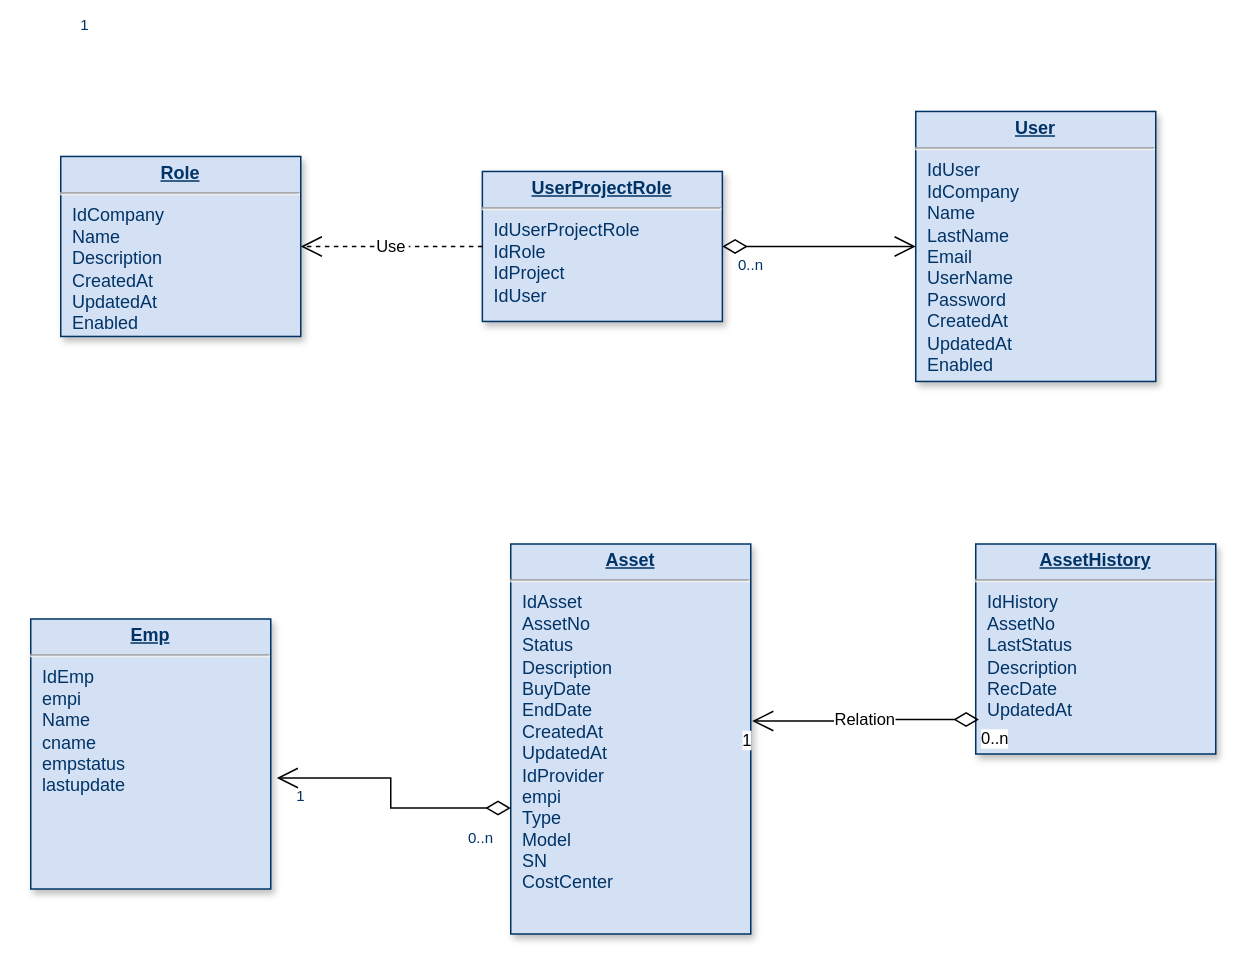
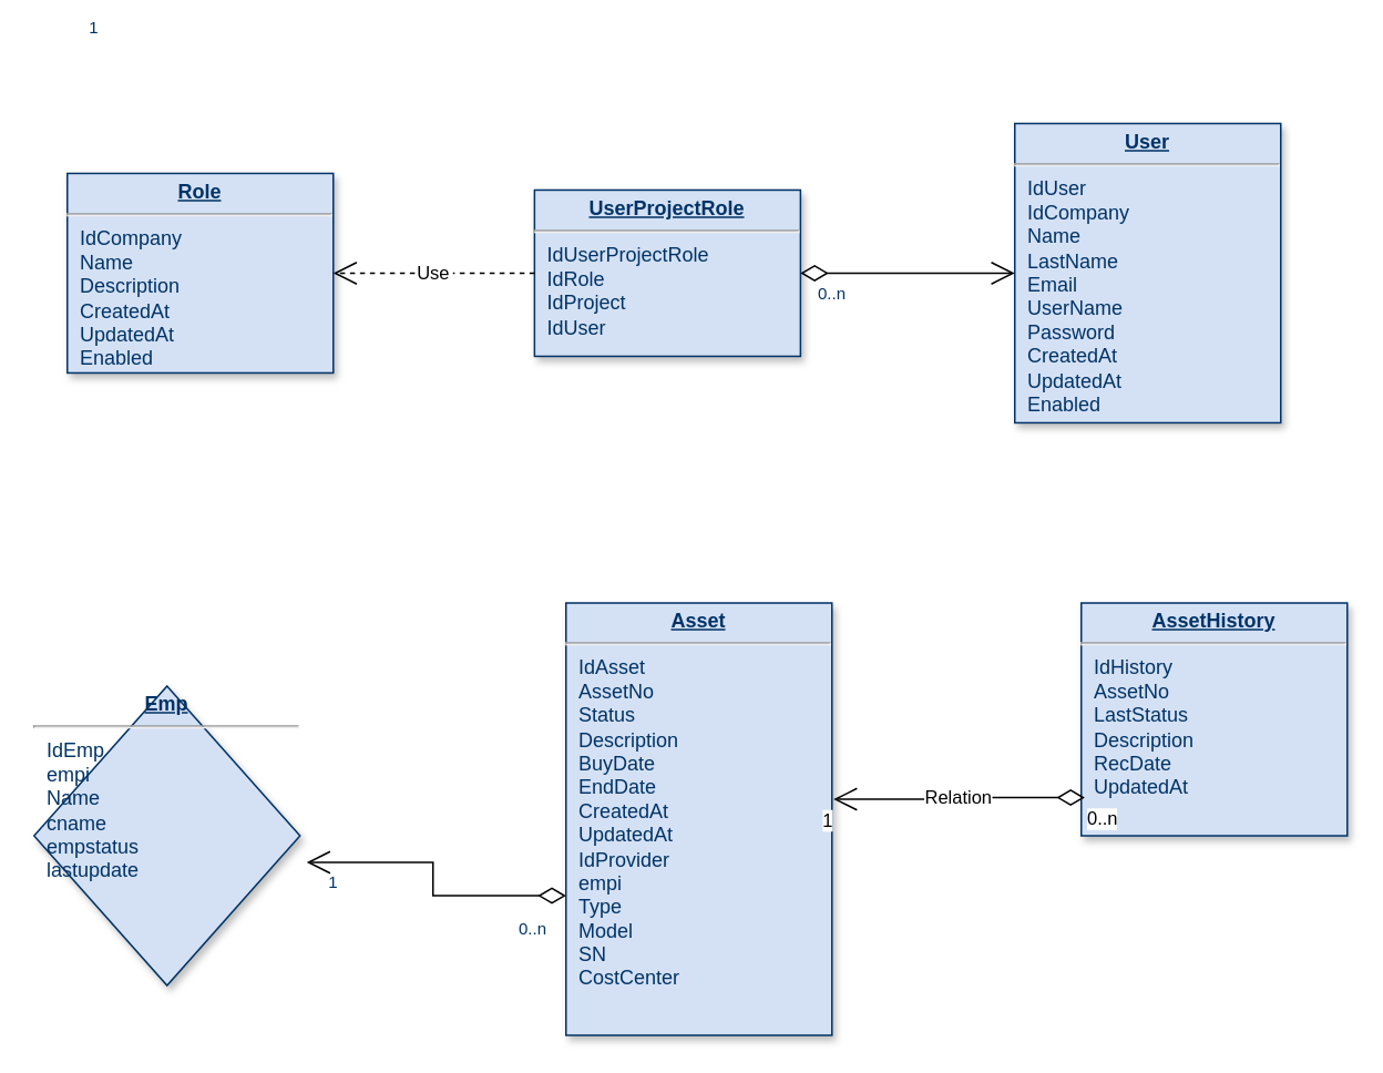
  <mxCell id="0" />
  <mxCell id="1" parent="0" />
  <mxCell id="2" value="&lt;p style=&quot;margin: 0px; margin-top: 4px; text-align: center; text-decoration: underline;&quot;&gt;&lt;strong&gt;Role&lt;/strong&gt;&lt;/p&gt;&lt;hr /&gt;&lt;p style=&quot;margin: 0px; margin-left: 8px;&quot;&gt;IdCompany&lt;br /&gt;Name&lt;/p&gt;&lt;p style=&quot;margin: 0px; margin-left: 8px;&quot;&gt;Description&lt;/p&gt;&lt;p style=&quot;margin: 0px; margin-left: 8px;&quot;&gt;CreatedAt&lt;/p&gt;&lt;p style=&quot;margin: 0px; margin-left: 8px;&quot;&gt;UpdatedAt&lt;/p&gt;&lt;p style=&quot;margin: 0px; margin-left: 8px;&quot;&gt;Enabled&lt;/p&gt;" style="verticalAlign=top;align=left;overflow=fill;fontSize=12;fontFamily=Helvetica;html=1;strokeColor=#003366;shadow=1;fillColor=#D4E1F5;fontColor=#003366" parent="1" vertex="1"><mxGeometry x="40" y="50.64" width="160" height="120" as="geometry" /></mxCell>
  <mxCell id="3" value="&lt;p style=&quot;margin: 0px; margin-top: 4px; text-align: center; text-decoration: underline;&quot;&gt;&lt;strong&gt;User&lt;/strong&gt;&lt;/p&gt;&lt;hr /&gt;&lt;p style=&quot;margin: 0px; margin-left: 8px;&quot;&gt;IdUser&lt;/p&gt;&lt;p style=&quot;margin: 0px; margin-left: 8px;&quot;&gt;IdCompany&lt;/p&gt;&lt;p style=&quot;margin: 0px; margin-left: 8px;&quot;&gt;Name&lt;/p&gt;&lt;p style=&quot;margin: 0px; margin-left: 8px;&quot;&gt;LastName&lt;/p&gt;&lt;p style=&quot;margin: 0px; margin-left: 8px;&quot;&gt;Email&lt;/p&gt;&lt;p style=&quot;margin: 0px; margin-left: 8px;&quot;&gt;UserName&lt;/p&gt;&lt;p style=&quot;margin: 0px; margin-left: 8px;&quot;&gt;Password&lt;/p&gt;&lt;p style=&quot;margin: 0px; margin-left: 8px;&quot;&gt;CreatedAt&lt;/p&gt;&lt;p style=&quot;margin: 0px; margin-left: 8px;&quot;&gt;UpdatedAt&lt;/p&gt;&lt;p style=&quot;margin: 0px; margin-left: 8px;&quot;&gt;Enabled&lt;/p&gt;" style="verticalAlign=top;align=left;overflow=fill;fontSize=12;fontFamily=Helvetica;html=1;strokeColor=#003366;shadow=1;fillColor=#D4E1F5;fontColor=#003366" parent="1" vertex="1"><mxGeometry x="610" y="20.64" width="160.0" height="180" as="geometry" /></mxCell>
  <mxCell id="4" value="&lt;p style=&quot;margin: 0px; margin-top: 4px; text-align: center; text-decoration: underline;&quot;&gt;&lt;strong&gt;UserProjectRole&lt;/strong&gt;&lt;/p&gt;&lt;hr /&gt;&lt;p style=&quot;margin: 0px; margin-left: 8px;&quot;&gt;IdUserProjectRole&lt;/p&gt;&lt;p style=&quot;margin: 0px; margin-left: 8px;&quot;&gt;IdRole&lt;/p&gt;&lt;p style=&quot;margin: 0px; margin-left: 8px;&quot;&gt;IdProject&lt;/p&gt;&lt;p style=&quot;margin: 0px; margin-left: 8px;&quot;&gt;IdUser&lt;/p&gt;" style="verticalAlign=top;align=left;overflow=fill;fontSize=12;fontFamily=Helvetica;html=1;strokeColor=#003366;shadow=1;fillColor=#D4E1F5;fontColor=#003366" parent="1" vertex="1"><mxGeometry x="321.08" y="60.64" width="160" height="100" as="geometry" /></mxCell>
  <mxCell id="5" value="&lt;p style=&quot;margin: 0px ; margin-top: 4px ; text-align: center ; text-decoration: underline&quot;&gt;&lt;strong&gt;Asset&lt;/strong&gt;&lt;/p&gt;&lt;hr&gt;&lt;p style=&quot;margin: 0px 0px 0px 8px&quot;&gt;IdAsset&lt;/p&gt;&lt;p style=&quot;margin: 0px 0px 0px 8px&quot;&gt;AssetNo&lt;/p&gt;&lt;p style=&quot;margin: 0px 0px 0px 8px&quot;&gt;S&lt;span&gt;tatus&lt;/span&gt;&lt;/p&gt;&lt;p style=&quot;margin: 0px 0px 0px 8px&quot;&gt;Description&lt;/p&gt;&lt;p style=&quot;margin: 0px 0px 0px 8px&quot;&gt;BuyDate&lt;/p&gt;&lt;p style=&quot;margin: 0px 0px 0px 8px&quot;&gt;EndDate&lt;/p&gt;&lt;p style=&quot;margin: 0px 0px 0px 8px&quot;&gt;CreatedAt&lt;/p&gt;&lt;p style=&quot;margin: 0px 0px 0px 8px&quot;&gt;UpdatedAt&lt;/p&gt;&lt;p style=&quot;margin: 0px 0px 0px 8px&quot;&gt;IdProvider&lt;br&gt;&lt;/p&gt;&lt;p style=&quot;margin: 0px 0px 0px 8px&quot;&gt;empi&lt;/p&gt;&lt;p style=&quot;margin: 0px 0px 0px 8px&quot;&gt;Type&lt;/p&gt;&lt;p style=&quot;margin: 0px 0px 0px 8px&quot;&gt;Model&lt;/p&gt;&lt;p style=&quot;margin: 0px 0px 0px 8px&quot;&gt;SN&lt;/p&gt;&lt;p style=&quot;margin: 0px 0px 0px 8px&quot;&gt;CostCenter&lt;/p&gt;&lt;p style=&quot;margin: 0px 0px 0px 8px&quot;&gt;&lt;br&gt;&lt;/p&gt;" style="verticalAlign=top;align=left;overflow=fill;fontSize=12;fontFamily=Helvetica;html=1;strokeColor=#003366;shadow=1;fillColor=#D4E1F5;fontColor=#003366" parent="1" vertex="1"><mxGeometry x="340" y="309" width="160" height="260" as="geometry" /></mxCell>
  <mxCell id="6" value="&lt;p style=&quot;margin: 0px ; margin-top: 4px ; text-align: center ; text-decoration: underline&quot;&gt;&lt;b&gt;AssetHistory&lt;/b&gt;&lt;/p&gt;&lt;hr&gt;&lt;p style=&quot;margin: 0px ; margin-left: 8px&quot;&gt;IdHistory&lt;/p&gt;&lt;p style=&quot;margin: 0px ; margin-left: 8px&quot;&gt;AssetNo&lt;/p&gt;&lt;p style=&quot;margin: 0px ; margin-left: 8px&quot;&gt;LastStatus&lt;/p&gt;&lt;p style=&quot;margin: 0px ; margin-left: 8px&quot;&gt;Description&lt;/p&gt;&lt;p style=&quot;margin: 0px ; margin-left: 8px&quot;&gt;RecDate&lt;/p&gt;&lt;p style=&quot;margin: 0px ; margin-left: 8px&quot;&gt;UpdatedAt&lt;/p&gt;&lt;p style=&quot;margin: 0px ; margin-left: 8px&quot;&gt;&lt;br&gt;&lt;/p&gt;" style="verticalAlign=top;align=left;overflow=fill;fontSize=12;fontFamily=Helvetica;html=1;strokeColor=#003366;shadow=1;fillColor=#D4E1F5;fontColor=#003366" parent="1" vertex="1"><mxGeometry x="650" y="309" width="160" height="140" as="geometry" /></mxCell>
  <mxCell id="7" value="" style="endArrow=open;endSize=12;startArrow=diamondThin;startSize=14;startFill=0;edgeStyle=orthogonalEdgeStyle;rounded=0" parent="1" source="4" target="3" edge="1"><mxGeometry x="519.36" y="180" as="geometry"><mxPoint x="249.36" y="139" as="sourcePoint" /><mxPoint x="409.36" y="139" as="targetPoint" /></mxGeometry></mxCell>
  <mxCell id="8" value="0..n" style="resizable=0;align=left;verticalAlign=top;labelBackgroundColor=#ffffff;fontSize=10;strokeColor=#003366;shadow=1;fillColor=#D4E1F5;fontColor=#003366" parent="7" connectable="0" vertex="1"><mxGeometry x="-1" relative="1" as="geometry"><mxPoint x="8.92" as="offset" /></mxGeometry></mxCell>
  <mxCell id="9" value="1" style="resizable=0;align=right;verticalAlign=top;labelBackgroundColor=#ffffff;fontSize=10;strokeColor=#003366;shadow=1;fillColor=#D4E1F5;fontColor=#003366" parent="7" connectable="0" vertex="1"><mxGeometry x="1" relative="1" as="geometry"><mxPoint x="-550" y="-160.0" as="offset" /></mxGeometry></mxCell>
  <mxCell id="10" value="" style="endArrow=open;endSize=12;startArrow=diamondThin;startSize=14;startFill=0;edgeStyle=orthogonalEdgeStyle;exitX=0;exitY=0.677;rounded=0;entryX=1.025;entryY=0.589;entryDx=0;entryDy=0;entryPerimeter=0;exitDx=0;exitDy=0;exitPerimeter=0;" parent="1" source="5" target="14" edge="1"><mxGeometry x="1209.36" y="170" as="geometry"><mxPoint x="900" y="681.5" as="sourcePoint" /><mxPoint x="1099.36" y="129" as="targetPoint" /></mxGeometry></mxCell>
  <mxCell id="11" value="0..n" style="resizable=0;align=left;verticalAlign=top;labelBackgroundColor=#ffffff;fontSize=10;strokeColor=#003366;shadow=1;fillColor=#D4E1F5;fontColor=#003366" parent="10" connectable="0" vertex="1"><mxGeometry x="-1" relative="1" as="geometry"><mxPoint x="-30" y="7.5" as="offset" /></mxGeometry></mxCell>
  <mxCell id="12" value="1" style="resizable=0;align=right;verticalAlign=top;labelBackgroundColor=#ffffff;fontSize=10;strokeColor=#003366;shadow=1;fillColor=#D4E1F5;fontColor=#003366" parent="10" connectable="0" vertex="1"><mxGeometry x="1" relative="1" as="geometry"><mxPoint x="20" as="offset" /></mxGeometry></mxCell>
  <mxCell id="13" value="Use" style="endArrow=open;endSize=12;dashed=1" parent="1" source="4" target="2" edge="1"><mxGeometry x="430" y="50" as="geometry"><mxPoint x="160" y="9" as="sourcePoint" /><mxPoint x="320" y="9" as="targetPoint" /></mxGeometry></mxCell>
- <mxCell id="14" value="&lt;p style=&quot;margin: 0px ; margin-top: 4px ; text-align: center ; text-decoration: underline&quot;&gt;&lt;b&gt;Emp&lt;/b&gt;&lt;/p&gt;&lt;hr&gt;&lt;p style=&quot;margin: 0px ; margin-left: 8px&quot;&gt;IdEmp&lt;/p&gt;&lt;p style=&quot;margin: 0px ; margin-left: 8px&quot;&gt;empi&lt;/p&gt;&lt;p style=&quot;margin: 0px ; margin-left: 8px&quot;&gt;Name&lt;/p&gt;&lt;p style=&quot;margin: 0px ; margin-left: 8px&quot;&gt;cname&lt;/p&gt;&lt;p style=&quot;margin: 0px ; margin-left: 8px&quot;&gt;&lt;span&gt;empstatus&lt;/span&gt;&lt;br&gt;&lt;/p&gt;&lt;p style=&quot;margin: 0px ; margin-left: 8px&quot;&gt;&lt;span&gt;lastupdate&lt;/span&gt;&lt;/p&gt;" style="verticalAlign=top;align=left;overflow=fill;fontSize=12;fontFamily=Helvetica;html=1;strokeColor=#003366;shadow=1;fillColor=#D4E1F5;fontColor=#003366" vertex="1" parent="1"><mxGeometry x="20" y="359" width="160.0" height="180" as="geometry" /></mxCell>
+ <mxCell id="14" value="&lt;p style=&quot;margin: 0px ; margin-top: 4px ; text-align: center ; text-decoration: underline&quot;&gt;&lt;b&gt;Emp&lt;/b&gt;&lt;/p&gt;&lt;hr&gt;&lt;p style=&quot;margin: 0px ; margin-left: 8px&quot;&gt;IdEmp&lt;/p&gt;&lt;p style=&quot;margin: 0px ; margin-left: 8px&quot;&gt;empi&lt;/p&gt;&lt;p style=&quot;margin: 0px ; margin-left: 8px&quot;&gt;Name&lt;/p&gt;&lt;p style=&quot;margin: 0px ; margin-left: 8px&quot;&gt;cname&lt;/p&gt;&lt;p style=&quot;margin: 0px ; margin-left: 8px&quot;&gt;&lt;span&gt;empstatus&lt;/span&gt;&lt;br&gt;&lt;/p&gt;&lt;p style=&quot;margin: 0px ; margin-left: 8px&quot;&gt;&lt;span&gt;lastupdate&lt;/span&gt;&lt;/p&gt;" style="rhombus;verticalAlign=top;align=left;overflow=fill;fontSize=12;fontFamily=Helvetica;html=1;strokeColor=#003366;shadow=1;fillColor=#D4E1F5;fontColor=#003366;" vertex="1" parent="1"><mxGeometry x="20" y="359" width="160.0" height="180" as="geometry" /></mxCell>
  <mxCell id="15" value="Relation" style="endArrow=open;html=1;endSize=12;startArrow=diamondThin;startSize=14;startFill=0;edgeStyle=orthogonalEdgeStyle;rounded=1;labelBackgroundColor=default;fontFamily=Helvetica;fontSize=11;fontColor=default;strokeColor=default;shape=connector;entryX=1.006;entryY=0.454;entryDx=0;entryDy=0;exitX=0.013;exitY=0.836;exitDx=0;exitDy=0;exitPerimeter=0;entryPerimeter=0;" edge="1" parent="1" source="6" target="5"><mxGeometry relative="1" as="geometry"><mxPoint x="556" y="543" as="sourcePoint" /><mxPoint x="716" y="543" as="targetPoint" /></mxGeometry></mxCell>
  <mxCell id="16" value="0..n" style="edgeLabel;resizable=0;html=1;align=left;verticalAlign=top;fontFamily=Helvetica;fontSize=11;fontColor=default;" connectable="0" vertex="1" parent="15"><mxGeometry x="-1" relative="1" as="geometry" /></mxCell>
  <mxCell id="17" value="1" style="edgeLabel;resizable=0;html=1;align=right;verticalAlign=top;fontFamily=Helvetica;fontSize=11;fontColor=default;" connectable="0" vertex="1" parent="15"><mxGeometry x="1" relative="1" as="geometry" /></mxCell>
